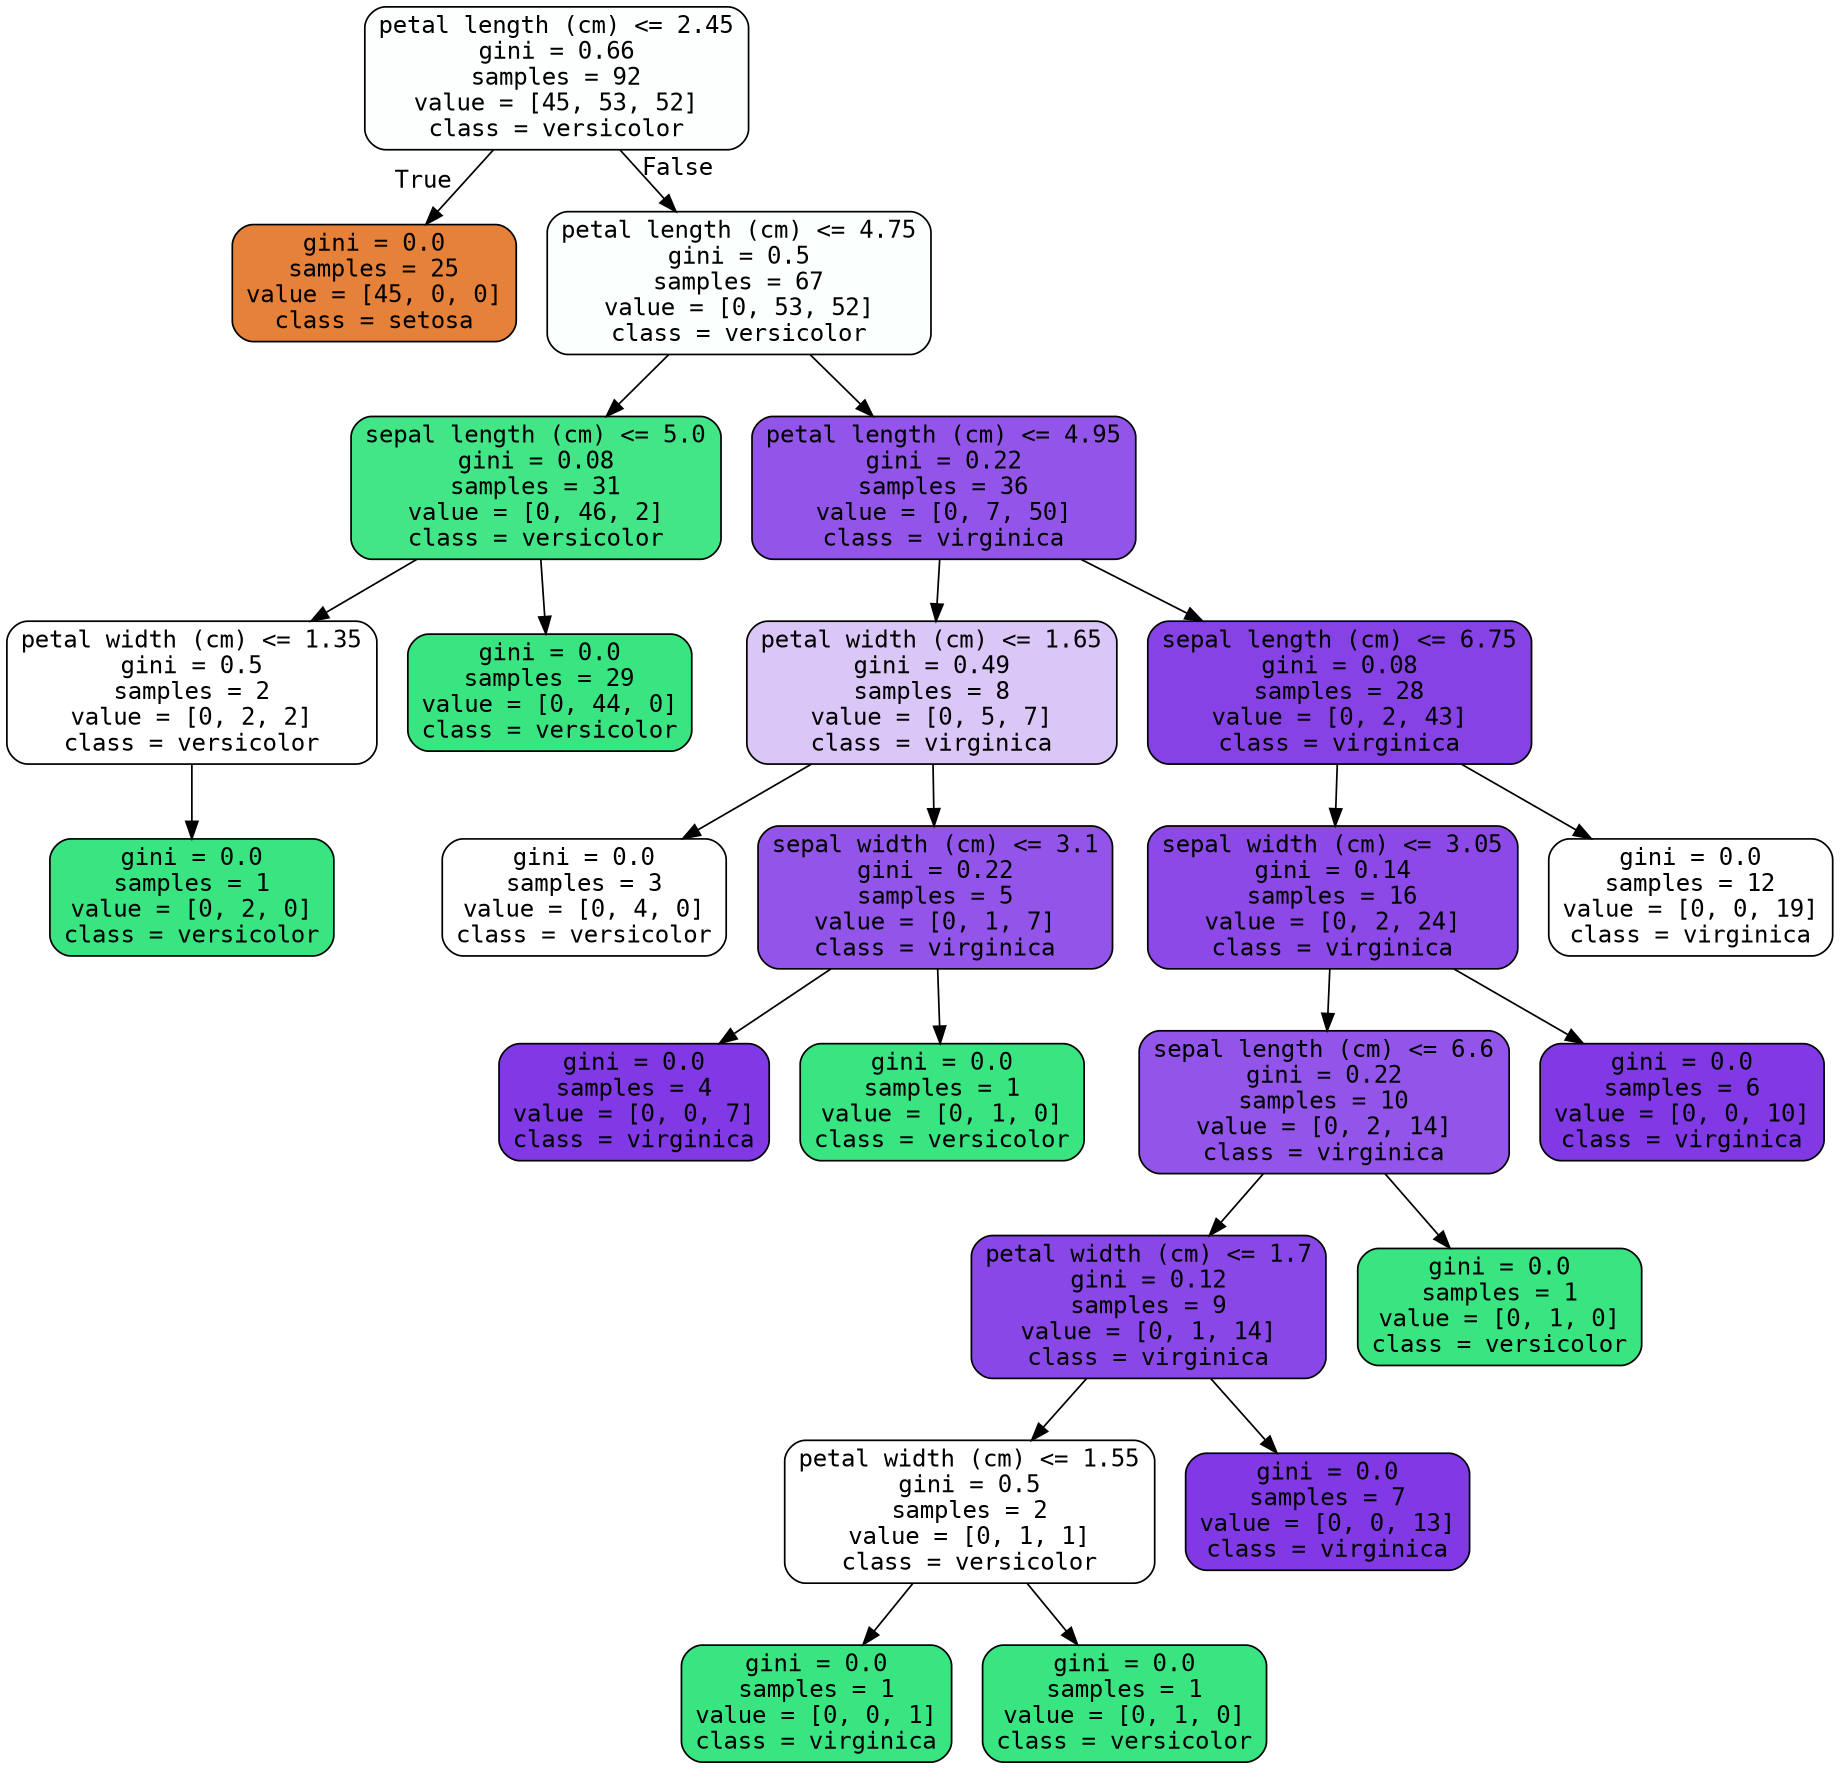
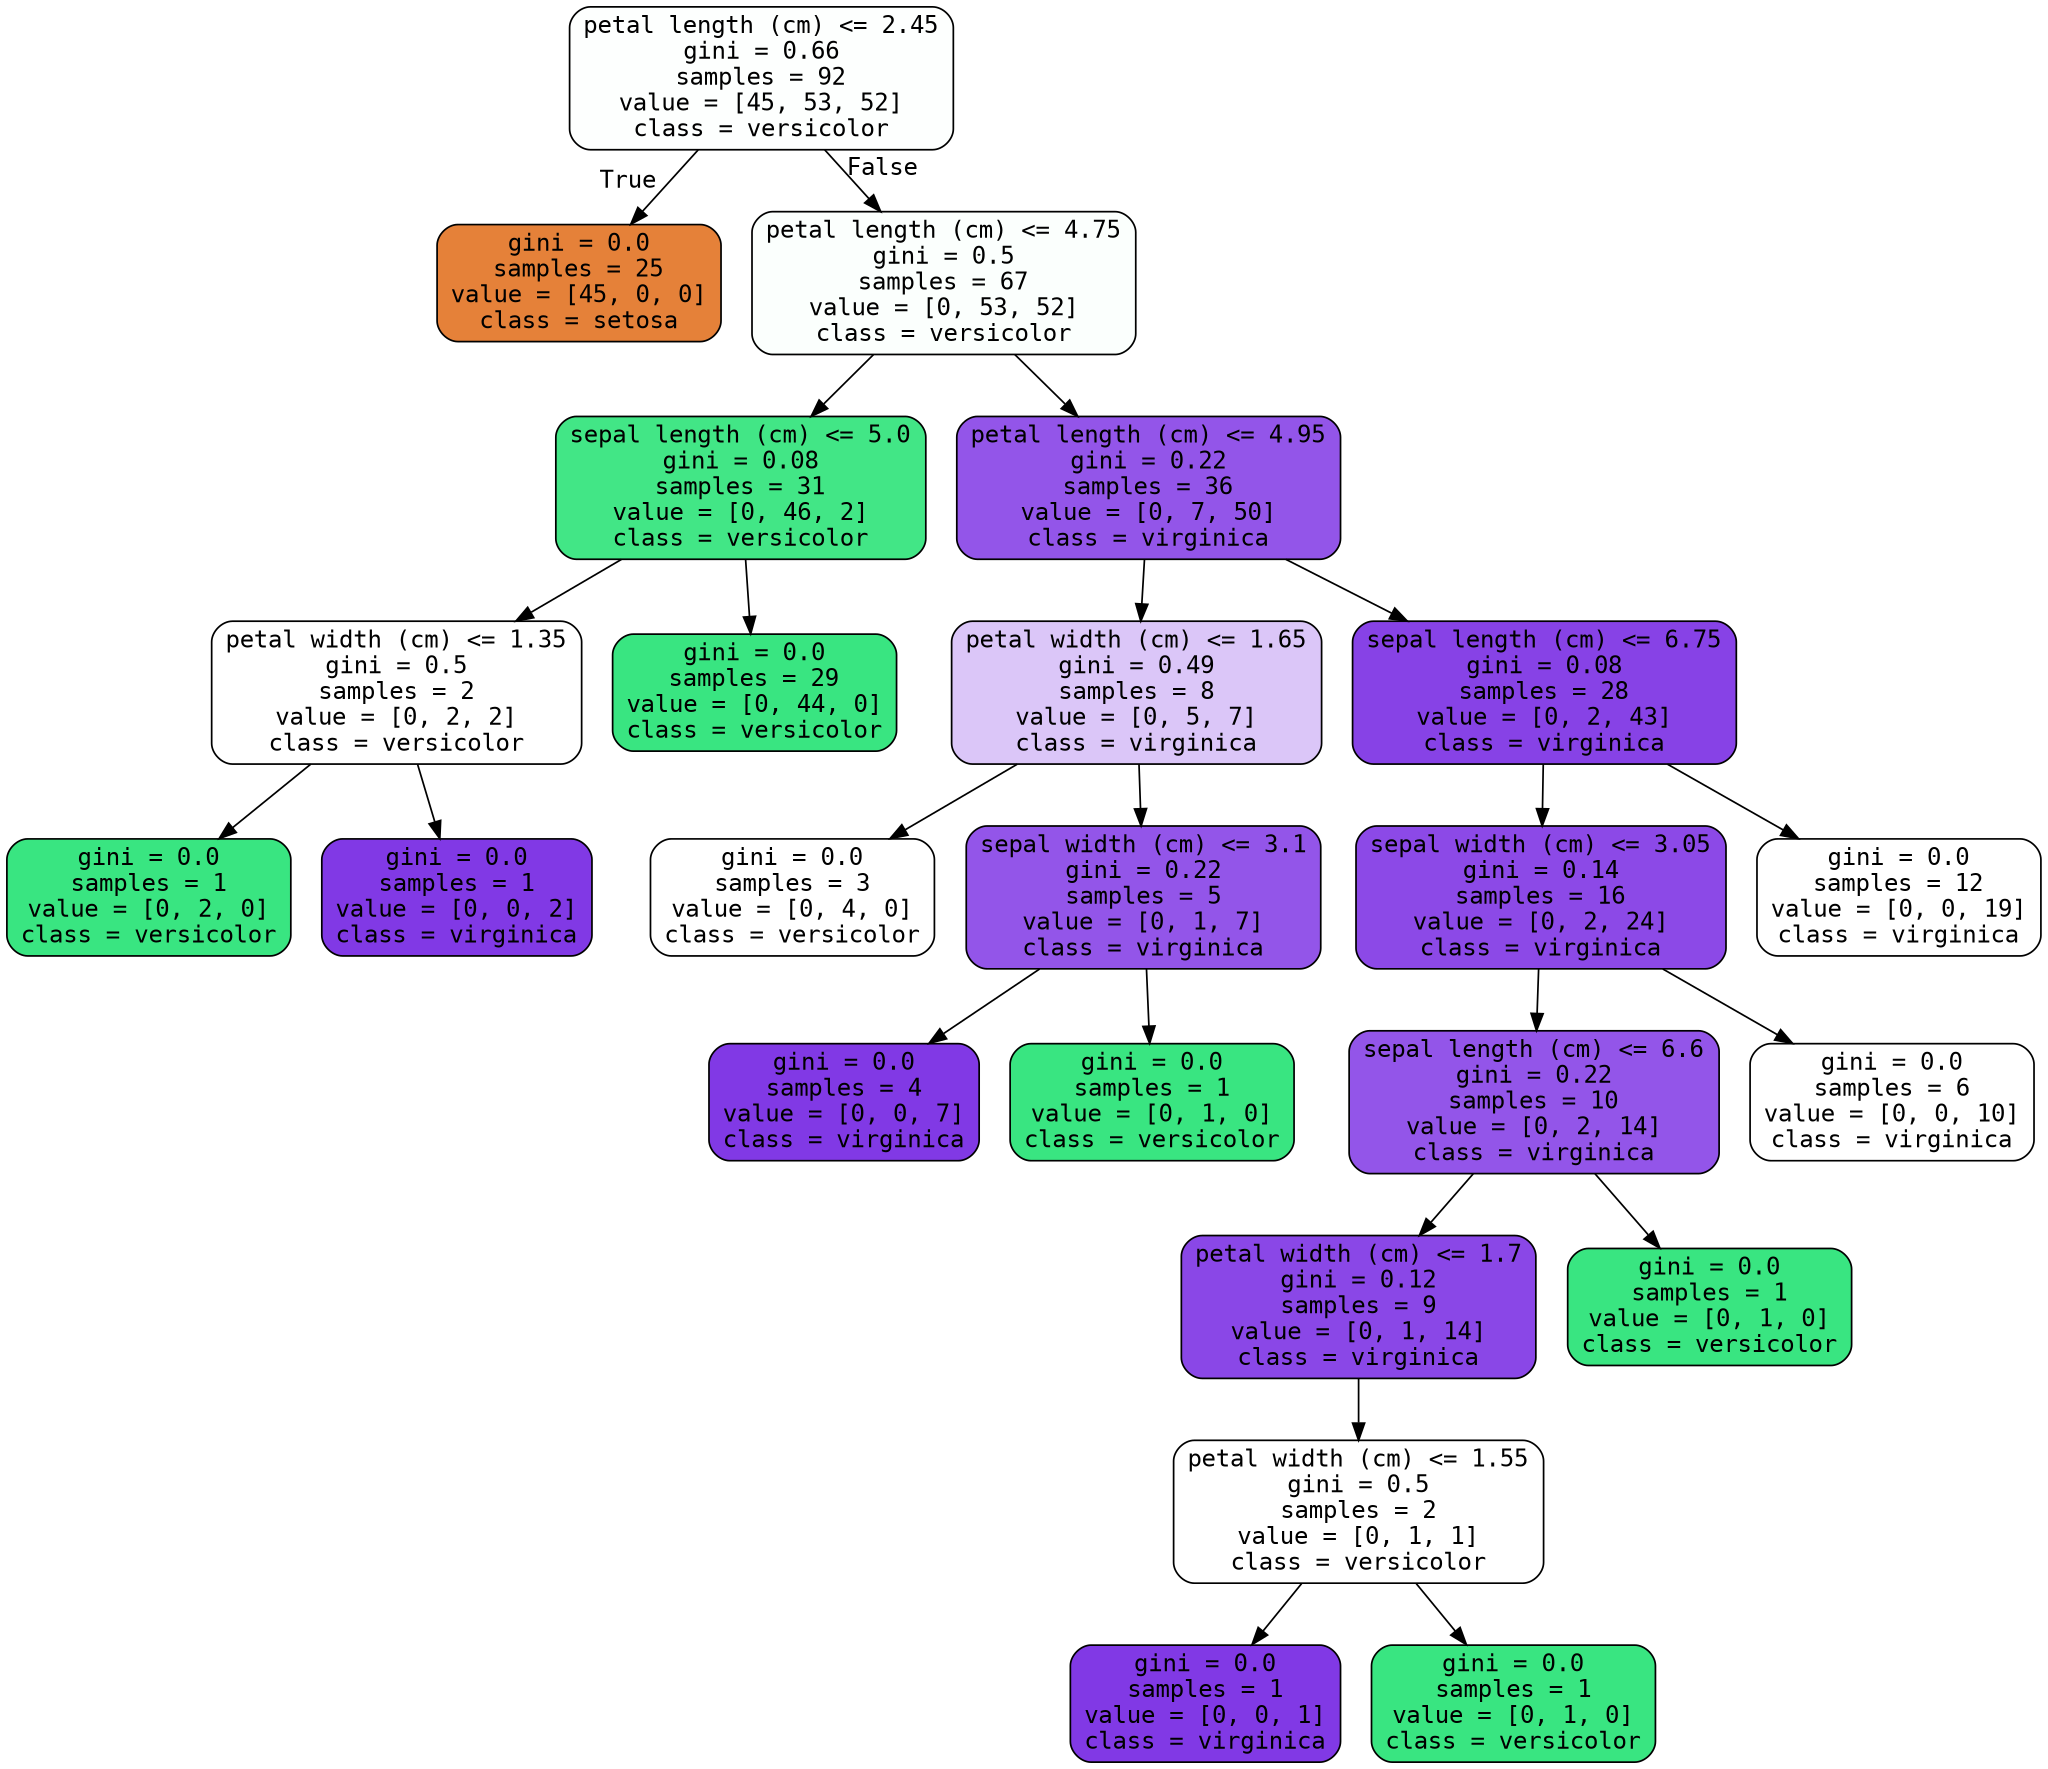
  digraph {
    fontname="DejaVu Sans Mono"
    node [color=black fillcolor="#39e581" fontname="DejaVu Sans Mono" shape=box style="filled, rounded"]
    edge [fontname="DejaVu Sans Mono"]
    n1 [fillcolor="#fdfffe" label="petal length (cm) <= 2.45\ngini = 0.66\nsamples = 92\nvalue = [45, 53, 52]\nclass = versicolor"]
    n2 [fillcolor="#e58139" label="gini = 0.0\nsamples = 25\nvalue = [45, 0, 0]\nclass = setosa"]
    n3 [fillcolor="#fbfffd" label="petal length (cm) <= 4.75\ngini = 0.5\nsamples = 67\nvalue = [0, 53, 52]\nclass = versicolor"]
    n4 [fillcolor="#42e686" label="sepal length (cm) <= 5.0\ngini = 0.08\nsamples = 31\nvalue = [0, 46, 2]\nclass = versicolor"]
    n5 [fillcolor="#9355e9" label="petal length (cm) <= 4.95\ngini = 0.22\nsamples = 36\nvalue = [0, 7, 50]\nclass = virginica"]
    n6 [fillcolor="#ffffff" label="petal width (cm) <= 1.35\ngini = 0.5\nsamples = 2\nvalue = [0, 2, 2]\nclass = versicolor"]
    n7 [label="gini = 0.0\nsamples = 29\nvalue = [0, 44, 0]\nclass = versicolor"]
    n8 [fillcolor="#dbc6f8" label="petal width (cm) <= 1.65\ngini = 0.49\nsamples = 8\nvalue = [0, 5, 7]\nclass = virginica"]
    n9 [fillcolor="#8742e6" label="sepal length (cm) <= 6.75\ngini = 0.08\nsamples = 28\nvalue = [0, 2, 43]\nclass = virginica"]
    n10 [label="gini = 0.0\nsamples = 1\nvalue = [0, 2, 0]\nclass = versicolor"]
+   n11 [fillcolor="#8139e5" label="gini = 0.0\nsamples = 1\nvalue = [0, 0, 2]\nclass = virginica"]
    n12 [fillcolor="#ffffff" label="gini = 0.0\nsamples = 3\nvalue = [0, 4, 0]\nclass = versicolor"]
    n13 [fillcolor="#9355e9" label="sepal width (cm) <= 3.1\ngini = 0.22\nsamples = 5\nvalue = [0, 1, 7]\nclass = virginica"]
    n14 [fillcolor="#8c49e7" label="sepal width (cm) <= 3.05\ngini = 0.14\nsamples = 16\nvalue = [0, 2, 24]\nclass = virginica"]
    n15 [fillcolor="#ffffff" label="gini = 0.0\nsamples = 12\nvalue = [0, 0, 19]\nclass = virginica"]
    n16 [fillcolor="#8139e5" label="gini = 0.0\nsamples = 4\nvalue = [0, 0, 7]\nclass = virginica"]
    n17 [label="gini = 0.0\nsamples = 1\nvalue = [0, 1, 0]\nclass = versicolor"]
    n18 [fillcolor="#9355e9" label="sepal length (cm) <= 6.6\ngini = 0.22\nsamples = 10\nvalue = [0, 2, 14]\nclass = virginica"]
-   n19 [fillcolor="#8139e5" label="gini = 0.0\nsamples = 6\nvalue = [0, 0, 10]\nclass = virginica"]
+   n19 [fillcolor="#ffffff" label="gini = 0.0\nsamples = 6\nvalue = [0, 0, 10]\nclass = virginica"]
    n20 [fillcolor="#8a47e7" label="petal width (cm) <= 1.7\ngini = 0.12\nsamples = 9\nvalue = [0, 1, 14]\nclass = virginica"]
    n21 [label="gini = 0.0\nsamples = 1\nvalue = [0, 1, 0]\nclass = versicolor"]
    n22 [fillcolor="#ffffff" label="petal width (cm) <= 1.55\ngini = 0.5\nsamples = 2\nvalue = [0, 1, 1]\nclass = versicolor"]
-   n23 [fillcolor="#8139e5" label="gini = 0.0\nsamples = 7\nvalue = [0, 0, 13]\nclass = virginica"]
-   n24 [label="gini = 0.0\nsamples = 1\nvalue = [0, 0, 1]\nclass = virginica"]
+   n24 [fillcolor="#8139e5" label="gini = 0.0\nsamples = 1\nvalue = [0, 0, 1]\nclass = virginica"]
    n25 [label="gini = 0.0\nsamples = 1\nvalue = [0, 1, 0]\nclass = versicolor"]
    n1 -> n2 [headlabel=True labelangle=45 labeldistance=2.5]
    n1 -> n3 [headlabel=False labelangle=-45 labeldistance=2.5]
    n3 -> n4
    n3 -> n5
    n4 -> n6
    n4 -> n7
    n5 -> n8
    n5 -> n9
    n6 -> n10
+   n6 -> n11
    n8 -> n12
    n8 -> n13
    n9 -> n14
    n9 -> n15
    n13 -> n16
    n13 -> n17
    n14 -> n18
    n14 -> n19
    n18 -> n20
    n18 -> n21
    n20 -> n22
-   n20 -> n23
    n22 -> n24
    n22 -> n25
  }
